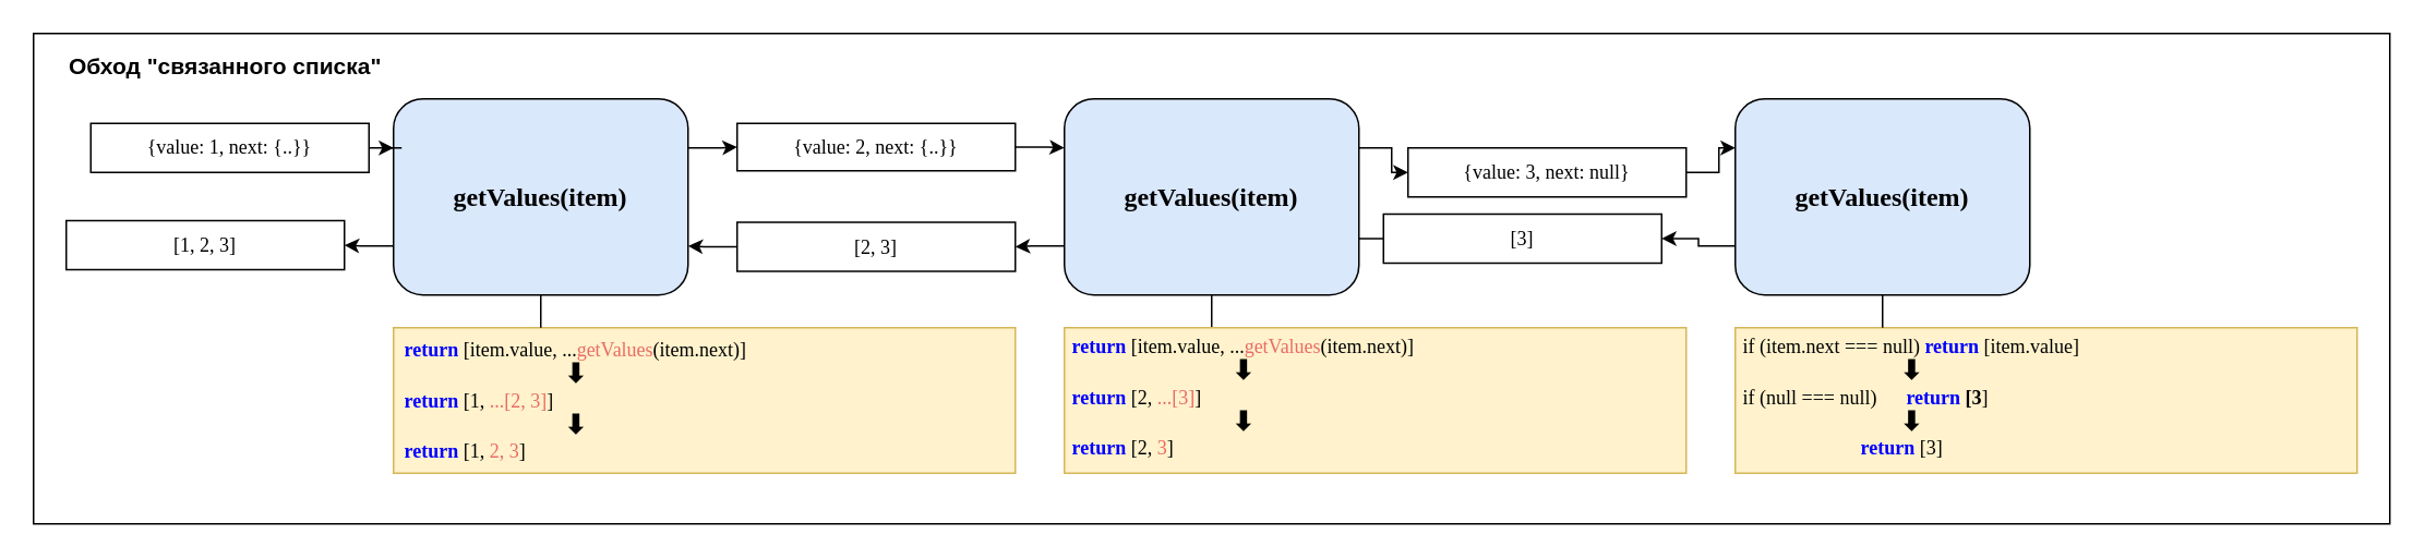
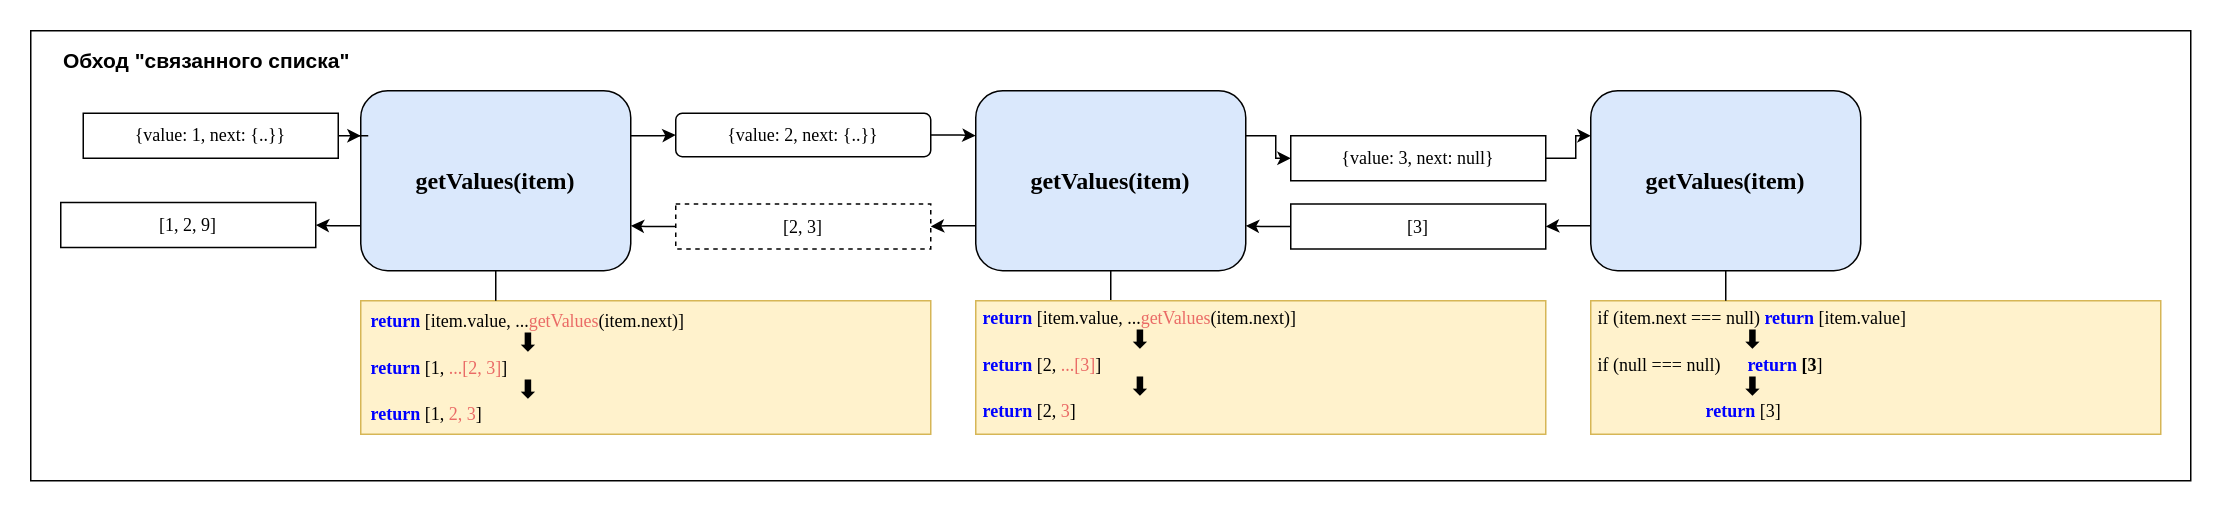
  <mxCell id="0" />
  <mxCell id="1" parent="0" />
  <mxCell id="2" value="" style="rounded=0;whiteSpace=wrap;html=1;verticalAlign=middle;" parent="1" vertex="1"><mxGeometry width="1440" height="300" as="geometry" x="20" y="20" /></mxCell>
  <mxCell id="3" value="&lt;div&gt;&lt;span&gt;if (item.next === null)&amp;nbsp;&lt;/span&gt;&lt;b&gt;&lt;font color=&quot;#0000ff&quot;&gt;return&lt;/font&gt;&amp;nbsp;&lt;/b&gt;[item.value]&lt;/div&gt;&lt;div style=&quot;text-align: center&quot;&gt;&lt;b&gt;&lt;font style=&quot;line-height: 1 ; font-size: 16px&quot;&gt;⬇&lt;/font&gt;&lt;/b&gt;&lt;span&gt;&lt;br&gt;&lt;/span&gt;&lt;/div&gt;&lt;div&gt;&lt;div&gt;if (null === null)&amp;nbsp; &amp;nbsp; &amp;nbsp;&amp;nbsp;&lt;b&gt;&lt;font color=&quot;#0000ff&quot;&gt;return&lt;/font&gt;&amp;nbsp;[3&lt;/b&gt;]&lt;br&gt;&lt;/div&gt;&lt;/div&gt;&lt;div style=&quot;text-align: center&quot;&gt;&lt;b&gt;&lt;font style=&quot;line-height: 1 ; font-size: 16px&quot;&gt;⬇&lt;/font&gt;&lt;/b&gt;&lt;br&gt;&lt;/div&gt;&lt;b&gt;&lt;font color=&quot;#0000ff&quot;&gt;&amp;nbsp; &amp;nbsp; &amp;nbsp; &amp;nbsp; &amp;nbsp; &amp;nbsp; &amp;nbsp; &amp;nbsp; &amp;nbsp; &amp;nbsp; &amp;nbsp; &amp;nbsp; return&amp;nbsp;&lt;/font&gt;&lt;/b&gt;[3]&lt;b&gt;&lt;font color=&quot;#0000ff&quot;&gt;&lt;br&gt;&lt;/font&gt;&lt;/b&gt;" style="rounded=0;whiteSpace=wrap;html=1;fontFamily=Consolas;align=left;fillColor=#fff2cc;strokeColor=#d6b656;verticalAlign=top;spacingBottom=0;spacingLeft=5;spacing=0;spacingTop=0;spacingRight=5;" parent="1" vertex="1"><mxGeometry x="1060" y="200" width="380" height="89" as="geometry" /></mxCell>
  <mxCell id="4" value="" style="edgeStyle=orthogonalEdgeStyle;rounded=0;orthogonalLoop=1;jettySize=auto;html=1;endArrow=classic;endFill=1;exitX=0;exitY=0.75;exitDx=0;exitDy=0;" parent="1" source="6" target="8" edge="1"><mxGeometry relative="1" as="geometry" /></mxCell>
  <mxCell id="5" value="" style="edgeStyle=orthogonalEdgeStyle;rounded=0;orthogonalLoop=1;jettySize=auto;html=1;fontColor=#000000;endArrow=none;endFill=0;" parent="1" source="6" edge="1"><mxGeometry relative="1" as="geometry"><mxPoint x="1150" y="200" as="targetPoint" /></mxGeometry></mxCell>
  <mxCell id="6" value="&lt;b&gt;getValues&lt;/b&gt;&lt;b style=&quot;font-size: 16px&quot;&gt;(item)&lt;/b&gt;" style="rounded=1;fillColor=#dae8fc;strokeColor=default;shadow=0;gradientColor=none;whiteSpace=wrap;html=1;fontFamily=Consolas;fontSize=16;" parent="1" vertex="1"><mxGeometry x="1060" y="60" width="180" height="120" as="geometry" /></mxCell>
  <mxCell id="7" value="" style="edgeStyle=orthogonalEdgeStyle;rounded=0;orthogonalLoop=1;jettySize=auto;html=1;fontFamily=Consolas;fontSize=10;endArrow=classic;endFill=1;entryX=1;entryY=0.75;entryDx=0;entryDy=0;" parent="1" source="8" target="12" edge="1"><mxGeometry relative="1" as="geometry" /></mxCell>
- <mxCell id="8" value="[3]" style="rounded=0;whiteSpace=wrap;html=1;shadow=0;fontFamily=Consolas;strokeColor=default;gradientColor=none;" parent="1" vertex="1"><mxGeometry x="845" y="130.5" width="170" height="30" as="geometry" /></mxCell>
+ <mxCell id="8" value="[3]" style="rounded=0;whiteSpace=wrap;html=1;shadow=0;fontFamily=Consolas;strokeColor=default;gradientColor=none;" parent="1" vertex="1"><mxGeometry x="860" y="135.5" width="170" height="30" as="geometry" /></mxCell>
  <mxCell id="9" value="" style="edgeStyle=orthogonalEdgeStyle;rounded=0;orthogonalLoop=1;jettySize=auto;html=1;endArrow=classic;endFill=1;exitX=0;exitY=0.75;exitDx=0;exitDy=0;" parent="1" source="12" target="15" edge="1"><mxGeometry relative="1" as="geometry" /></mxCell>
  <mxCell id="10" value="" style="edgeStyle=orthogonalEdgeStyle;rounded=0;orthogonalLoop=1;jettySize=auto;html=1;endArrow=classic;endFill=1;exitX=1;exitY=0.25;exitDx=0;exitDy=0;" parent="1" source="12" target="28" edge="1"><mxGeometry relative="1" as="geometry" /></mxCell>
  <mxCell id="11" value="" style="edgeStyle=orthogonalEdgeStyle;rounded=0;orthogonalLoop=1;jettySize=auto;html=1;endArrow=none;endFill=0;" parent="1" source="12" target="13" edge="1"><mxGeometry relative="1" as="geometry" /></mxCell>
  <mxCell id="12" value="&lt;b&gt;getValues&lt;/b&gt;&lt;b style=&quot;font-size: 16px&quot;&gt;(item)&lt;/b&gt;" style="rounded=1;fillColor=#dae8fc;strokeColor=default;shadow=0;gradientColor=none;whiteSpace=wrap;html=1;fontFamily=Consolas;fontSize=16;" parent="1" vertex="1"><mxGeometry x="650" y="60" width="180" height="120" as="geometry" /></mxCell>
  <mxCell id="13" value="&lt;b&gt;&lt;font color=&quot;#0000ff&quot;&gt;return&amp;nbsp;&lt;/font&gt;&lt;/b&gt;&lt;font&gt;[item.value, ...&lt;font color=&quot;#ea6b66&quot;&gt;getValues&lt;/font&gt;(item.next)]&lt;br&gt;&lt;/font&gt;&lt;div style=&quot;text-align: center&quot;&gt;&lt;b&gt;&lt;font style=&quot;line-height: 1 ; font-size: 16px&quot;&gt;⬇&lt;/font&gt;&lt;/b&gt;&lt;br&gt;&lt;/div&gt;&lt;b&gt;&lt;font color=&quot;#0000ff&quot;&gt;return&amp;nbsp;&lt;/font&gt;&lt;/b&gt;[2, &lt;font color=&quot;#ea6b66&quot;&gt;...&lt;/font&gt;&lt;span style=&quot;color: rgb(234 , 107 , 102)&quot;&gt;[3&lt;/span&gt;&lt;font color=&quot;#ea6b66&quot;&gt;]&lt;/font&gt;]&lt;b&gt;&lt;font color=&quot;#0000ff&quot;&gt;&lt;br&gt;&lt;/font&gt;&lt;/b&gt;&lt;div style=&quot;text-align: center&quot;&gt;&lt;b&gt;&lt;font style=&quot;line-height: 1 ; font-size: 16px&quot;&gt;⬇&lt;/font&gt;&lt;/b&gt;&lt;br&gt;&lt;/div&gt;&lt;b&gt;&lt;font color=&quot;#0000ff&quot;&gt;return&amp;nbsp;&lt;/font&gt;&lt;/b&gt;[2, &lt;font color=&quot;#ea6b66&quot;&gt;3&lt;/font&gt;]&lt;b&gt;&lt;font color=&quot;#0000ff&quot;&gt;&lt;br&gt;&lt;/font&gt;&lt;/b&gt;" style="rounded=0;whiteSpace=wrap;html=1;fontFamily=Consolas;align=left;fillColor=#fff2cc;strokeColor=#d6b656;verticalAlign=top;spacing=0;spacingLeft=5;spacingRight=5;" parent="1" vertex="1"><mxGeometry x="650" y="200" width="380" height="89" as="geometry" /></mxCell>
  <mxCell id="14" value="" style="edgeStyle=orthogonalEdgeStyle;rounded=0;orthogonalLoop=1;jettySize=auto;html=1;fontFamily=Consolas;fontSize=10;endArrow=classic;endFill=1;entryX=1;entryY=0.75;entryDx=0;entryDy=0;" parent="1" source="15" target="20" edge="1"><mxGeometry relative="1" as="geometry" /></mxCell>
- <mxCell id="15" value="[2, 3]" style="rounded=0;whiteSpace=wrap;html=1;shadow=0;fontFamily=Consolas;strokeColor=default;gradientColor=none;" parent="1" vertex="1"><mxGeometry x="450" y="135.5" width="170" height="30" as="geometry" /></mxCell>
+ <mxCell id="15" value="[2, 3]" style="rounded=0;whiteSpace=wrap;html=1;shadow=0;fontFamily=Consolas;strokeColor=default;gradientColor=none;dashed=1;" parent="1" vertex="1"><mxGeometry x="450" y="135.5" width="170" height="30" as="geometry" /></mxCell>
  <mxCell id="16" value="&lt;b&gt;&lt;font color=&quot;#0000ff&quot;&gt;return&amp;nbsp;&lt;/font&gt;&lt;/b&gt;[item.value, ...&lt;font color=&quot;#ea6b66&quot;&gt;getValues&lt;/font&gt;(item.next)]&lt;br&gt;&lt;div style=&quot;text-align: center&quot;&gt;&lt;b&gt;&lt;font style=&quot;line-height: 1 ; font-size: 16px&quot;&gt;⬇&lt;/font&gt;&lt;/b&gt;&lt;br&gt;&lt;/div&gt;&lt;b&gt;&lt;font color=&quot;#0000ff&quot;&gt;return&amp;nbsp;&lt;/font&gt;&lt;/b&gt;[1,&amp;nbsp;&lt;font color=&quot;#ea6b66&quot;&gt;...&lt;/font&gt;&lt;span style=&quot;color: rgb(234 , 107 , 102)&quot;&gt;[2, 3&lt;/span&gt;&lt;font color=&quot;#ea6b66&quot;&gt;]&lt;/font&gt;]&lt;b&gt;&lt;font color=&quot;#0000ff&quot;&gt;&lt;br&gt;&lt;/font&gt;&lt;/b&gt;&lt;div style=&quot;text-align: center&quot;&gt;&lt;b&gt;&lt;font style=&quot;line-height: 1 ; font-size: 16px&quot;&gt;⬇&lt;/font&gt;&lt;/b&gt;&lt;br&gt;&lt;/div&gt;&lt;b&gt;&lt;font color=&quot;#0000ff&quot;&gt;return&amp;nbsp;&lt;/font&gt;&lt;/b&gt;[1,&amp;nbsp;&lt;font color=&quot;#ea6b66&quot;&gt;2, 3&lt;/font&gt;]" style="rounded=0;whiteSpace=wrap;html=1;fontFamily=Consolas;align=left;fillColor=#fff2cc;strokeColor=#d6b656;verticalAlign=top;spacingLeft=5;spacingRight=5;" parent="1" vertex="1"><mxGeometry x="240" y="200" width="380" height="89" as="geometry" /></mxCell>
  <mxCell id="17" value="" style="edgeStyle=orthogonalEdgeStyle;rounded=0;orthogonalLoop=1;jettySize=auto;html=1;fontFamily=Consolas;fontSize=10;endArrow=classic;endFill=1;exitX=0;exitY=0.75;exitDx=0;exitDy=0;" parent="1" source="20" target="21" edge="1"><mxGeometry relative="1" as="geometry" /></mxCell>
  <mxCell id="18" value="" style="edgeStyle=orthogonalEdgeStyle;rounded=0;orthogonalLoop=1;jettySize=auto;html=1;endArrow=classic;endFill=1;exitX=1;exitY=0.25;exitDx=0;exitDy=0;" parent="1" source="20" target="26" edge="1"><mxGeometry relative="1" as="geometry" /></mxCell>
  <mxCell id="19" value="" style="edgeStyle=orthogonalEdgeStyle;rounded=0;orthogonalLoop=1;jettySize=auto;html=1;endArrow=none;endFill=0;" parent="1" source="20" edge="1"><mxGeometry relative="1" as="geometry"><mxPoint x="330" y="200" as="targetPoint" /></mxGeometry></mxCell>
  <mxCell id="20" value="&lt;b&gt;getValues&lt;/b&gt;&lt;b style=&quot;font-size: 16px&quot;&gt;(&lt;/b&gt;&lt;b&gt;item&lt;/b&gt;&lt;b style=&quot;font-size: 16px&quot;&gt;)&lt;/b&gt;" style="rounded=1;fillColor=#dae8fc;strokeColor=default;shadow=0;gradientColor=none;whiteSpace=wrap;html=1;fontFamily=Consolas;fontSize=16;" parent="1" vertex="1"><mxGeometry x="240" y="60" width="180" height="120" as="geometry" /></mxCell>
- <mxCell id="21" value="[1, 2, 3]" style="rounded=0;whiteSpace=wrap;html=1;shadow=0;fontFamily=Consolas;strokeColor=default;gradientColor=none;" parent="1" vertex="1"><mxGeometry x="40" y="134.5" width="170" height="30" as="geometry" /></mxCell>
+ <mxCell id="21" value="[1, 2, 9]" style="rounded=0;whiteSpace=wrap;html=1;shadow=0;fontFamily=Consolas;strokeColor=default;gradientColor=none;" parent="1" vertex="1"><mxGeometry x="40" y="134.5" width="170" height="30" as="geometry" /></mxCell>
  <mxCell id="22" value="Обход &quot;связанного списка&quot;" style="text;html=1;align=left;verticalAlign=middle;resizable=0;points=[];autosize=1;strokeColor=none;fillColor=none;fontStyle=1;fontSize=14;" parent="1" vertex="1"><mxGeometry x="40" y="30" width="210" height="20" as="geometry" /></mxCell>
  <mxCell id="23" value="" style="edgeStyle=orthogonalEdgeStyle;rounded=0;orthogonalLoop=1;jettySize=auto;html=1;endArrow=classic;endFill=1;entryX=0;entryY=0.25;entryDx=0;entryDy=0;" parent="1" source="24" target="20" edge="1"><mxGeometry relative="1" as="geometry" /></mxCell>
  <mxCell id="24" value="{value: 1,&amp;nbsp;next: {..}}" style="rounded=0;whiteSpace=wrap;html=1;shadow=0;fontFamily=Consolas;strokeColor=default;gradientColor=none;" parent="1" vertex="1"><mxGeometry x="55" y="75" width="170" height="30" as="geometry" /></mxCell>
  <mxCell id="25" value="" style="edgeStyle=orthogonalEdgeStyle;rounded=0;orthogonalLoop=1;jettySize=auto;html=1;endArrow=classic;endFill=1;entryX=0;entryY=0.25;entryDx=0;entryDy=0;" parent="1" source="26" target="12" edge="1"><mxGeometry relative="1" as="geometry" /></mxCell>
- <mxCell id="26" value="{value: 2,&amp;nbsp;next: {..}}" style="rounded=0;whiteSpace=wrap;html=1;shadow=0;fontFamily=Consolas;strokeColor=default;gradientColor=none;" parent="1" vertex="1"><mxGeometry x="450" y="75" width="170" height="29" as="geometry" /></mxCell>
+ <mxCell id="26" value="{value: 2,&amp;nbsp;next: {..}}" style="whiteSpace=wrap;html=1;shadow=0;fontFamily=Consolas;strokeColor=default;gradientColor=none;rounded=1;" parent="1" vertex="1"><mxGeometry x="450" y="75" width="170" height="29" as="geometry" /></mxCell>
  <mxCell id="27" value="" style="edgeStyle=orthogonalEdgeStyle;rounded=0;orthogonalLoop=1;jettySize=auto;html=1;endArrow=classic;endFill=1;entryX=0;entryY=0.25;entryDx=0;entryDy=0;" parent="1" source="28" target="6" edge="1"><mxGeometry relative="1" as="geometry" /></mxCell>
  <mxCell id="28" value="&lt;div&gt;{&lt;span&gt;value: 3,&amp;nbsp;&lt;/span&gt;&lt;span&gt;next: null}&lt;/span&gt;&lt;/div&gt;" style="rounded=0;whiteSpace=wrap;html=1;shadow=0;fontFamily=Consolas;strokeColor=default;gradientColor=none;" parent="1" vertex="1"><mxGeometry x="860" y="90" width="170" height="30" as="geometry" /></mxCell>
